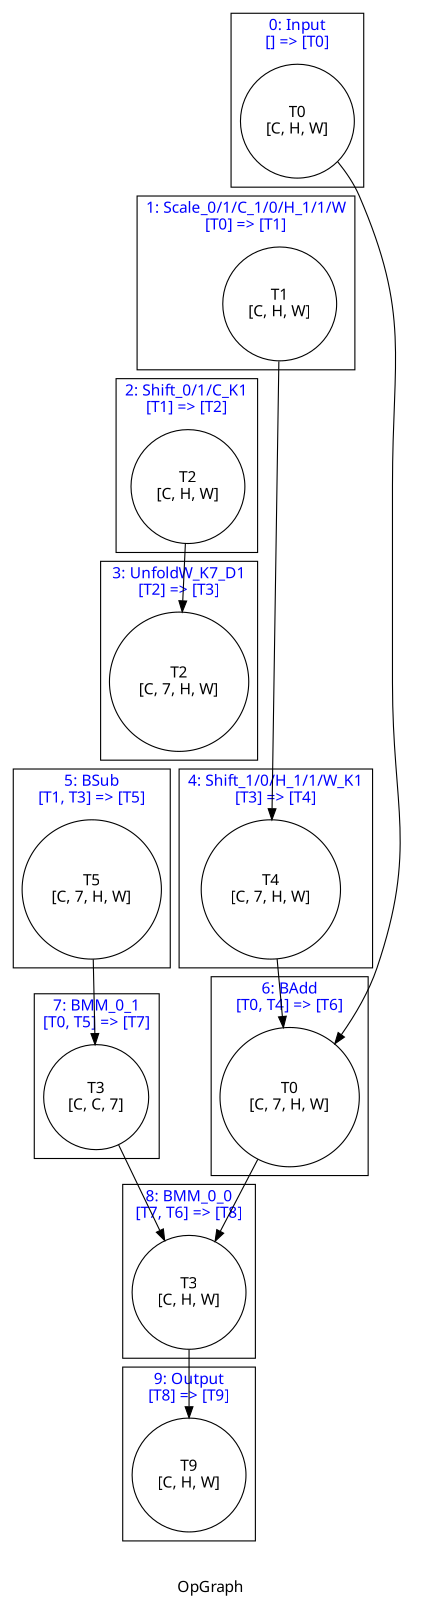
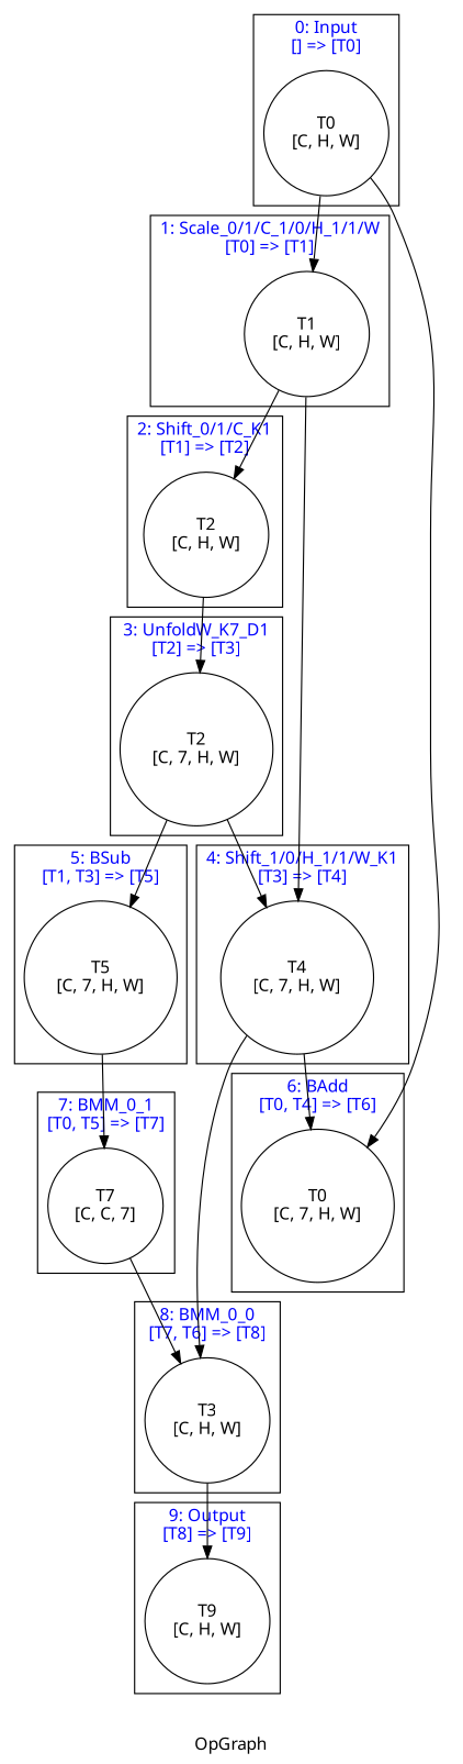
  digraph {
    fontname=Graphik
    label=OpGraph
    node [color=black fontname=Graphik shape=circle]
    n1 [label="T0\n[C, H, W]"]
    n2 [label="T1\n[C, H, W]"]
    n3 [label="T2\n[C, H, W]"]
    n4 [label="T2\n[C, 7, H, W]"]
    n5 [label="T4\n[C, 7, H, W]"]
    n6 [label="T5\n[C, 7, H, W]"]
    n7 [label="T0\n[C, 7, H, W]"]
-   n8 [label="T3\n[C, C, 7]"]
+   n8 [label="T7\n[C, C, 7]"]
    n9 [label="T3\n[C, H, W]"]
    n10 [label="T9\n[C, H, W]"]
    subgraph sub_1 {
      n1
      n2
      n3
      n4
      n5
      n6
      n7
      n8
      n9
      n10
    }
    subgraph cluster_2 {
      fontcolor=blue
      label="0: Input\n[] => [T0]"
      n1
    }
    subgraph cluster_3 {
      fontcolor=blue
      label="1: Scale_0/1/C_1/0/H_1/1/W\n[T0] => [T1]"
      n2
    }
    subgraph cluster_4 {
      fontcolor=blue
      label="2: Shift_0/1/C_K1\n[T1] => [T2]"
      n3
    }
    subgraph cluster_5 {
      fontcolor=blue
      label="3: UnfoldW_K7_D1\n[T2] => [T3]"
      n4
    }
    subgraph cluster_6 {
      fontcolor=blue
      label="4: Shift_1/0/H_1/1/W_K1\n[T3] => [T4]"
      n5
    }
    subgraph cluster_7 {
      fontcolor=blue
      label="5: BSub\n[T1, T3] => [T5]"
      n6
    }
    subgraph cluster_8 {
      fontcolor=blue
      label="6: BAdd\n[T0, T4] => [T6]"
      n7
    }
    subgraph cluster_9 {
      fontcolor=blue
      label="7: BMM_0_1\n[T0, T5] => [T7]"
      n8
    }
    subgraph cluster_10 {
      fontcolor=blue
      label="8: BMM_0_0\n[T7, T6] => [T8]"
      n9
    }
    subgraph cluster_11 {
      fontcolor=blue
      label="9: Output\n[T8] => [T9]"
      n10
    }
+   n1 -> n2
    n1 -> n7
+   n2 -> n3
    n2 -> n5
    n3 -> n4
+   n4 -> n5
+   n4 -> n6
    n5 -> n7
    n6 -> n8
-   n7 -> n9
+   n5 -> n9
    n8 -> n9
    n9 -> n10
  }
